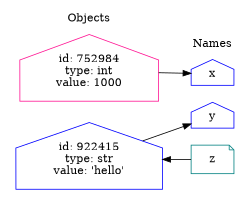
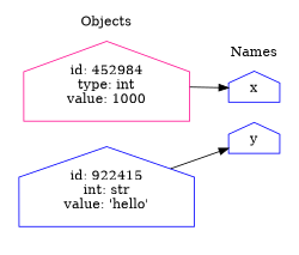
  digraph {
    rankdir=LR
    node [color=blue shape=house]
-   n1 [color=deeppink label="id: 752984\ntype: int\nvalue: 1000"]
-   n2 [label="id: 922415\ntype: str\nvalue: 'hello'"]
+   n1 [color=deeppink label="id: 452984\ntype: int\nvalue: 1000"]
+   n2 [label="id: 922415\nint: str\nvalue: 'hello'"]
    x
    y
-   z [color=teal shape=note]
    subgraph cluster_1 {
      color=white
      label=Objects
      n1
      n2
    }
    subgraph cluster_2 {
      color=white
      label=Names
      x
      y
-     z
    }
    n1 -> x
    n2 -> y
-   z -> n2
  }
